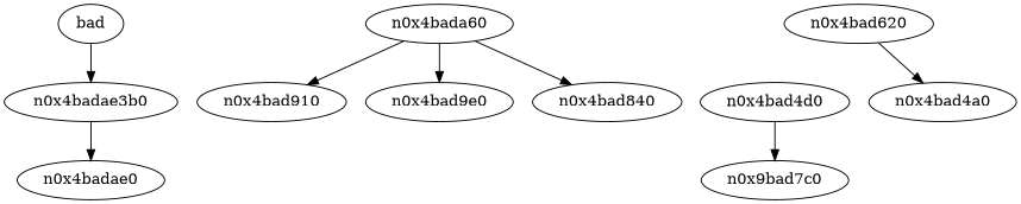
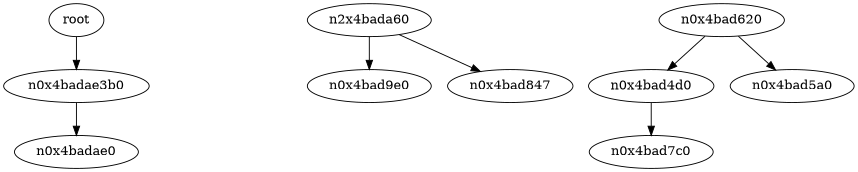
  digraph {
-   n1 [label=bad]
+   n1 [label=root]
    n2 [label=n0x4badae3b0]
    n0x4badae0
-   n0x4bada60
-   n0x4bad910
+   n0x4bada60 [label=n2x4bada60]
    n0x4bad9e0
-   n0x4bad840
+   n0x4bad840 [label=n0x4bad847]
    n0x4bad620
    n0x4bad4d0
-   n0x4bad5a0 [label=n0x4bad4a0]
-   n0x4bad7c0 [label=n0x9bad7c0]
+   n0x4bad5a0
+   n0x4bad7c0
    n1 -> n2
    n2 -> n0x4badae0
-   n0x4bada60 -> n0x4bad910
    n0x4bada60 -> n0x4bad9e0
    n0x4bada60 -> n0x4bad840
+   n0x4bad620 -> n0x4bad4d0
    n0x4bad620 -> n0x4bad5a0
    n0x4bad4d0 -> n0x4bad7c0
  }
